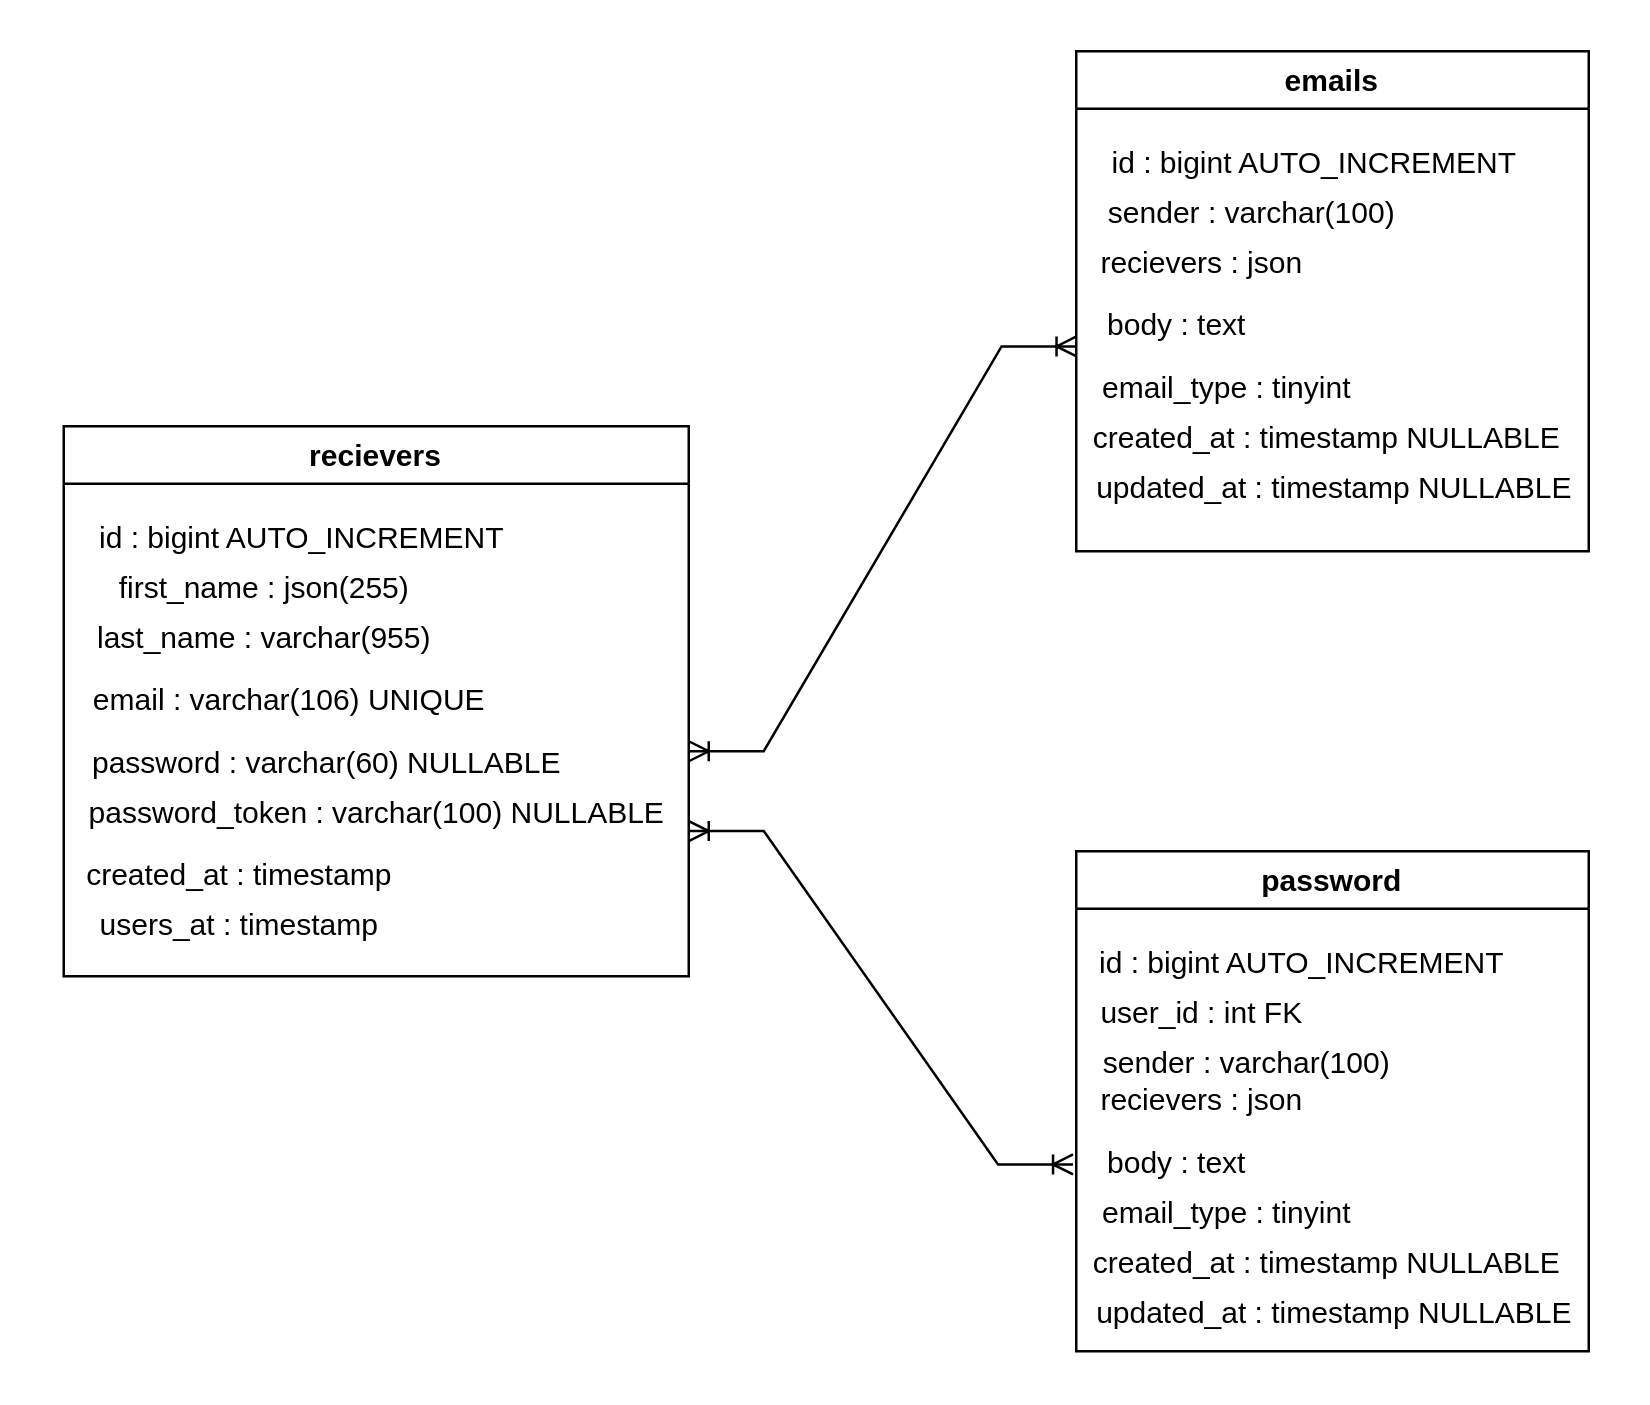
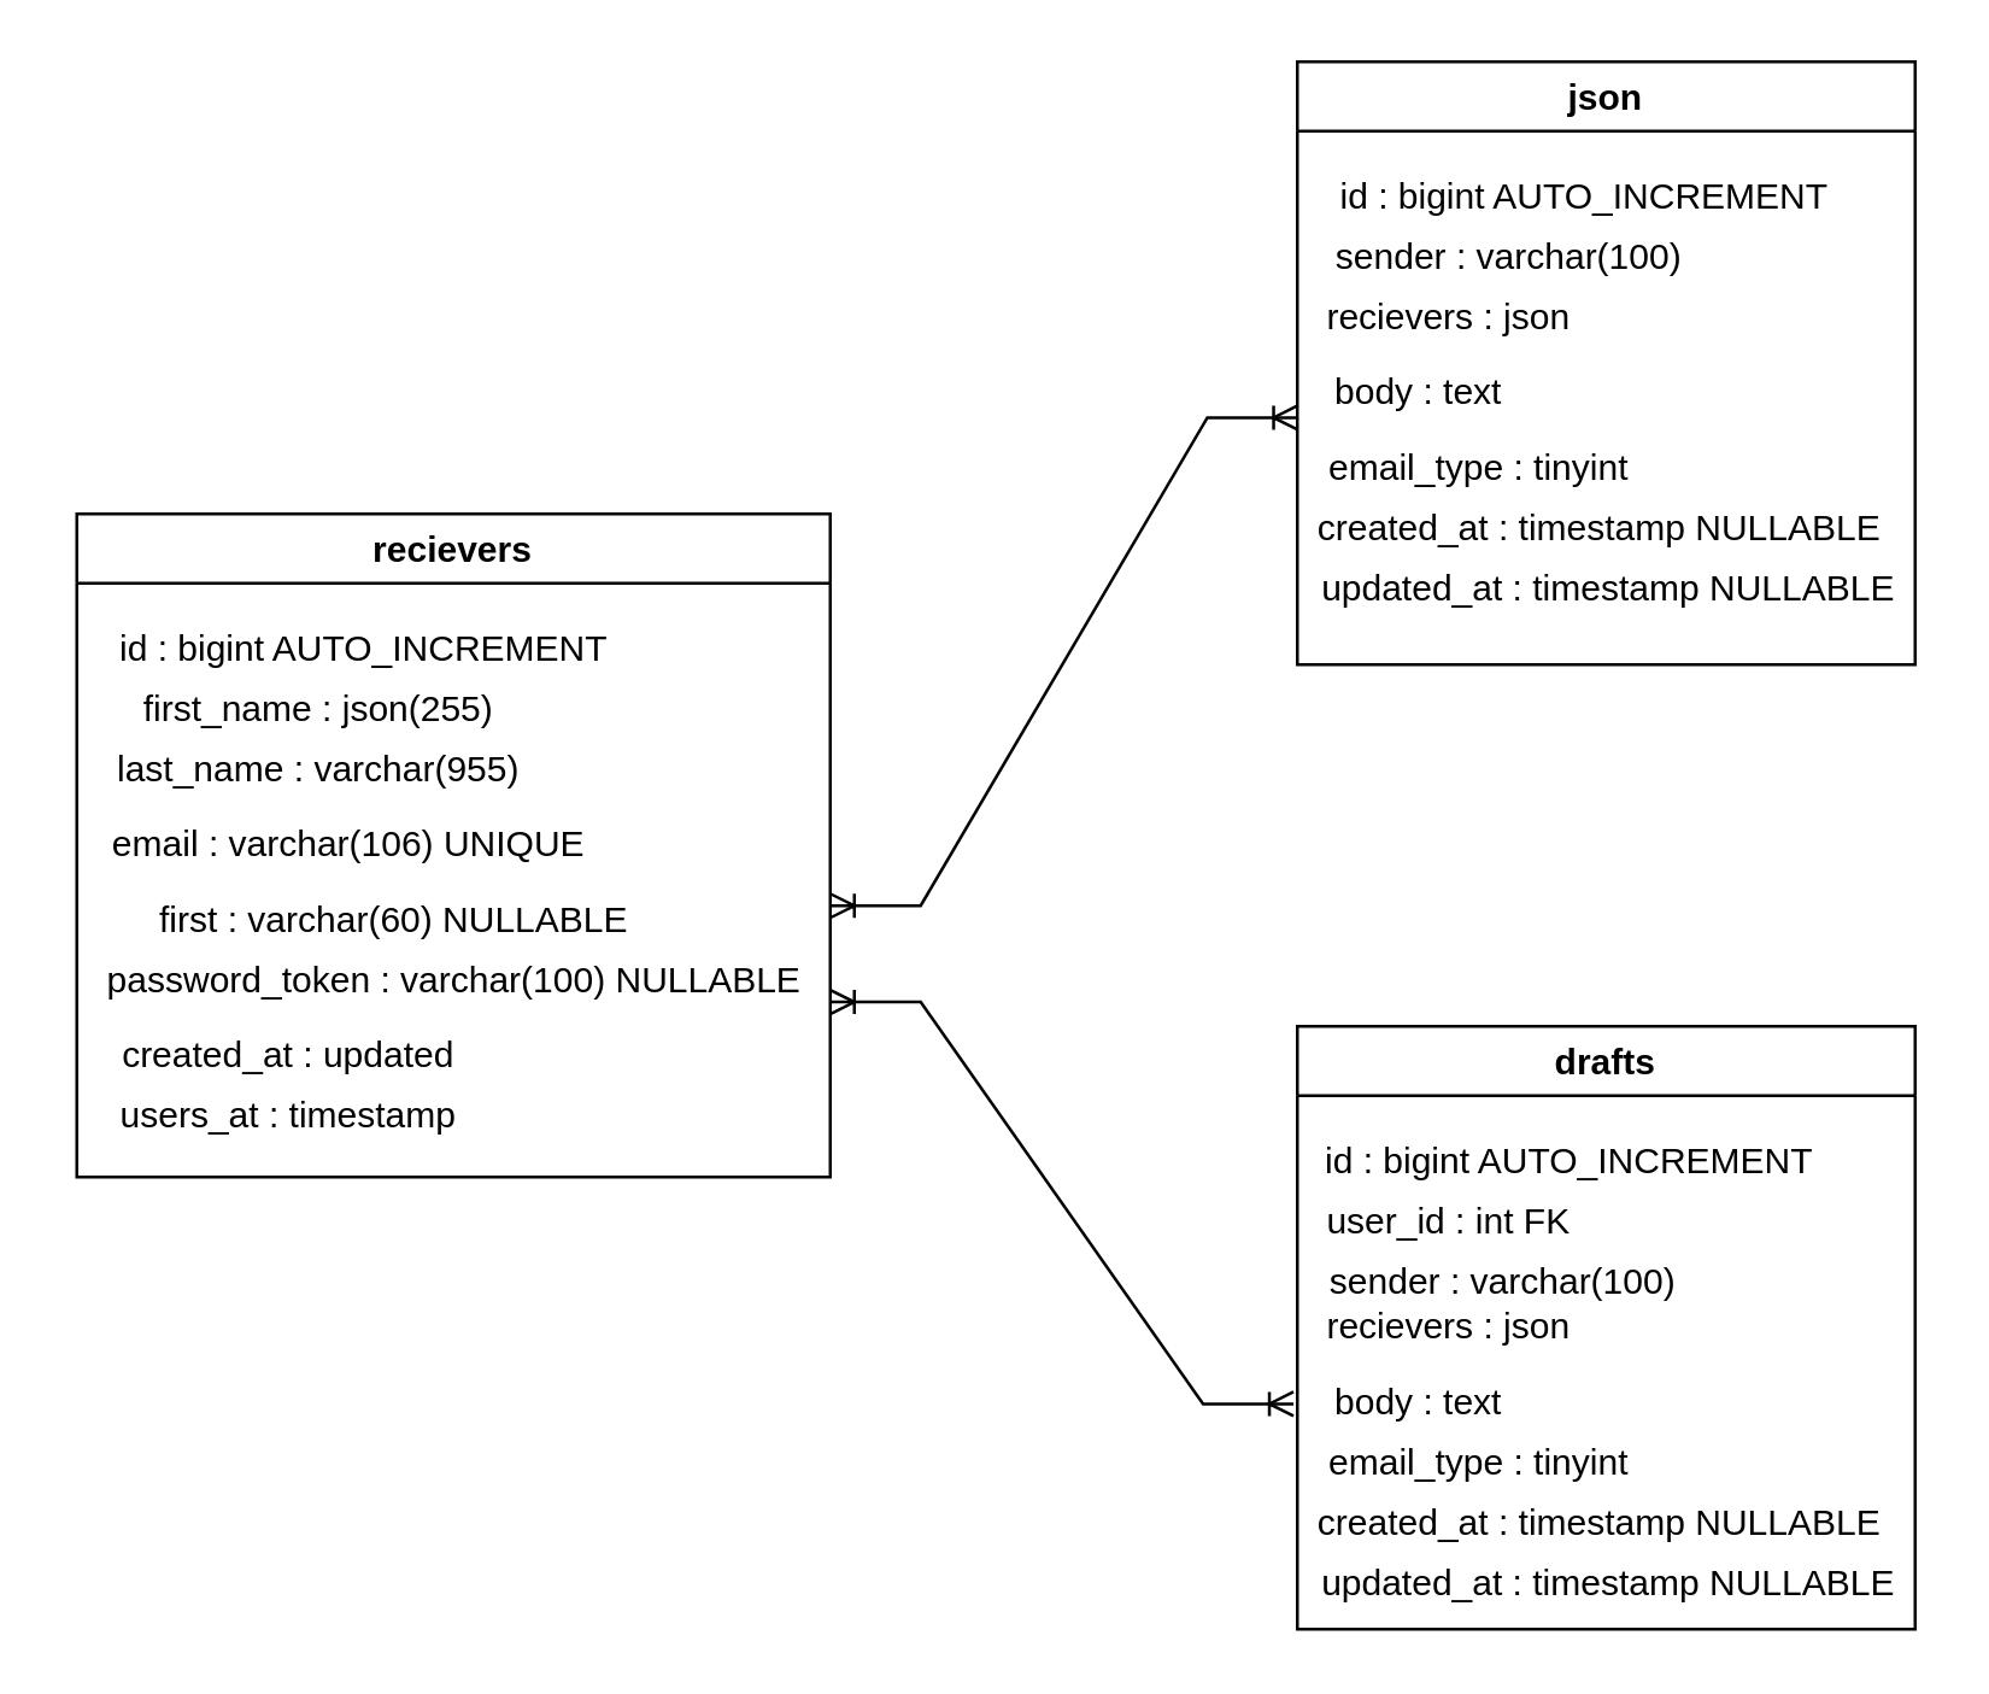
  <mxCell id="0" />
  <mxCell id="1" parent="0" />
  <mxCell id="2" value="recievers" style="swimlane;" vertex="1" parent="1"><mxGeometry x="25" y="170" width="250" height="220" as="geometry"><mxRectangle x="160" y="360" width="100" height="30" as="alternateBounds" /></mxGeometry></mxCell>
  <mxCell id="3" value="id : bigint AUTO_INCREMENT" style="text;html=1;align=center;verticalAlign=middle;resizable=0;points=[];autosize=1;strokeColor=none;fillColor=none;" vertex="1" parent="2"><mxGeometry y="30" width="190" height="30" as="geometry" /></mxCell>
  <mxCell id="4" value="first_name : json(255)" style="text;html=1;align=center;verticalAlign=middle;resizable=0;points=[];autosize=1;strokeColor=none;fillColor=none;" vertex="1" parent="2"><mxGeometry y="50" width="160" height="30" as="geometry" /></mxCell>
  <mxCell id="5" value="last_name : varchar(955)" style="text;html=1;align=center;verticalAlign=middle;resizable=0;points=[];autosize=1;strokeColor=none;fillColor=none;" vertex="1" parent="2"><mxGeometry y="70" width="160" height="30" as="geometry" /></mxCell>
  <mxCell id="6" value="email : varchar(106) UNIQUE" style="text;html=1;align=center;verticalAlign=middle;resizable=0;points=[];autosize=1;strokeColor=none;fillColor=none;" vertex="1" parent="2"><mxGeometry y="95" width="180" height="30" as="geometry" /></mxCell>
- <mxCell id="7" value="password : varchar(60) NULLABLE" style="text;html=1;align=center;verticalAlign=middle;resizable=0;points=[];autosize=1;strokeColor=none;fillColor=none;" vertex="1" parent="2"><mxGeometry y="120" width="210" height="30" as="geometry" /></mxCell>
+ <mxCell id="7" value="first : varchar(60) NULLABLE" style="text;html=1;align=center;verticalAlign=middle;resizable=0;points=[];autosize=1;strokeColor=none;fillColor=none;" vertex="1" parent="2"><mxGeometry y="120" width="210" height="30" as="geometry" /></mxCell>
  <mxCell id="8" value="password_token : varchar(100) NULLABLE" style="text;html=1;align=center;verticalAlign=middle;resizable=0;points=[];autosize=1;strokeColor=none;fillColor=none;" vertex="1" parent="2"><mxGeometry x="-5" y="140" width="260" height="30" as="geometry" /></mxCell>
- <mxCell id="9" value="created_at : timestamp" style="text;html=1;align=center;verticalAlign=middle;resizable=0;points=[];autosize=1;strokeColor=none;fillColor=none;" vertex="1" parent="2"><mxGeometry x="-5" y="165" width="150" height="30" as="geometry" /></mxCell>
+ <mxCell id="9" value="created_at : updated" style="text;html=1;align=center;verticalAlign=middle;resizable=0;points=[];autosize=1;strokeColor=none;fillColor=none;" vertex="1" parent="2"><mxGeometry x="-5" y="165" width="150" height="30" as="geometry" /></mxCell>
  <mxCell id="10" value="users_at : timestamp" style="text;html=1;align=center;verticalAlign=middle;resizable=0;points=[];autosize=1;strokeColor=none;fillColor=none;" vertex="1" parent="2"><mxGeometry x="-5" y="185" width="150" height="30" as="geometry" /></mxCell>
- <mxCell id="11" value="emails" style="swimlane;" vertex="1" parent="1"><mxGeometry x="430" y="20" width="205" height="200" as="geometry"><mxRectangle x="160" y="360" width="100" height="30" as="alternateBounds" /></mxGeometry></mxCell>
+ <mxCell id="11" value="json" style="swimlane;" vertex="1" parent="1"><mxGeometry x="430" y="20" width="205" height="200" as="geometry"><mxRectangle x="160" y="360" width="100" height="30" as="alternateBounds" /></mxGeometry></mxCell>
  <mxCell id="12" value="id : bigint AUTO_INCREMENT" style="text;html=1;align=center;verticalAlign=middle;resizable=0;points=[];autosize=1;strokeColor=none;fillColor=none;" vertex="1" parent="11"><mxGeometry y="30" width="190" height="30" as="geometry" /></mxCell>
  <mxCell id="13" value="sender : varchar(100)" style="text;html=1;align=center;verticalAlign=middle;resizable=0;points=[];autosize=1;strokeColor=none;fillColor=none;" vertex="1" parent="11"><mxGeometry y="50" width="140" height="30" as="geometry" /></mxCell>
  <mxCell id="14" value="recievers : json" style="text;html=1;align=center;verticalAlign=middle;resizable=0;points=[];autosize=1;strokeColor=none;fillColor=none;" vertex="1" parent="11"><mxGeometry y="70" width="100" height="30" as="geometry" /></mxCell>
  <mxCell id="15" value="body : text" style="text;html=1;align=center;verticalAlign=middle;resizable=0;points=[];autosize=1;strokeColor=none;fillColor=none;" vertex="1" parent="11"><mxGeometry y="95" width="80" height="30" as="geometry" /></mxCell>
  <mxCell id="16" value="email_type : tinyint" style="text;html=1;align=center;verticalAlign=middle;resizable=0;points=[];autosize=1;strokeColor=none;fillColor=none;" vertex="1" parent="11"><mxGeometry y="120" width="120" height="30" as="geometry" /></mxCell>
  <mxCell id="17" value="updated_at : timestamp NULLABLE" style="text;html=1;align=center;verticalAlign=middle;resizable=0;points=[];autosize=1;strokeColor=none;fillColor=none;" vertex="1" parent="11"><mxGeometry x="-2.5" y="160" width="210" height="30" as="geometry" /></mxCell>
  <mxCell id="18" value="created_at : timestamp NULLABLE" style="text;html=1;align=center;verticalAlign=middle;resizable=0;points=[];autosize=1;strokeColor=none;fillColor=none;" vertex="1" parent="11"><mxGeometry x="-5" y="140" width="210" height="30" as="geometry" /></mxCell>
- <mxCell id="19" value="password" style="swimlane;" vertex="1" parent="1"><mxGeometry x="430" y="340" width="205" height="200" as="geometry"><mxRectangle x="160" y="360" width="100" height="30" as="alternateBounds" /></mxGeometry></mxCell>
+ <mxCell id="19" value="drafts" style="swimlane;" vertex="1" parent="1"><mxGeometry x="430" y="340" width="205" height="200" as="geometry"><mxRectangle x="160" y="360" width="100" height="30" as="alternateBounds" /></mxGeometry></mxCell>
  <mxCell id="20" value="id : bigint AUTO_INCREMENT" style="text;html=1;align=center;verticalAlign=middle;resizable=0;points=[];autosize=1;strokeColor=none;fillColor=none;" vertex="1" parent="19"><mxGeometry x="-5" y="30" width="190" height="30" as="geometry" /></mxCell>
  <mxCell id="21" value="sender : varchar(100)" style="text;html=1;align=center;verticalAlign=middle;resizable=0;points=[];autosize=1;strokeColor=none;fillColor=none;" vertex="1" parent="19"><mxGeometry x="-2.5" y="70" width="140" height="30" as="geometry" /></mxCell>
  <mxCell id="22" value="recievers : json" style="text;html=1;align=center;verticalAlign=middle;resizable=0;points=[];autosize=1;strokeColor=none;fillColor=none;" vertex="1" parent="19"><mxGeometry y="85" width="100" height="30" as="geometry" /></mxCell>
  <mxCell id="23" value="body : text" style="text;html=1;align=center;verticalAlign=middle;resizable=0;points=[];autosize=1;strokeColor=none;fillColor=none;" vertex="1" parent="19"><mxGeometry y="110" width="80" height="30" as="geometry" /></mxCell>
  <mxCell id="24" value="email_type : tinyint" style="text;html=1;align=center;verticalAlign=middle;resizable=0;points=[];autosize=1;strokeColor=none;fillColor=none;" vertex="1" parent="19"><mxGeometry y="130" width="120" height="30" as="geometry" /></mxCell>
  <mxCell id="25" value="updated_at : timestamp NULLABLE" style="text;html=1;align=center;verticalAlign=middle;resizable=0;points=[];autosize=1;strokeColor=none;fillColor=none;" vertex="1" parent="19"><mxGeometry x="-2.5" y="170" width="210" height="30" as="geometry" /></mxCell>
  <mxCell id="26" value="created_at : timestamp NULLABLE" style="text;html=1;align=center;verticalAlign=middle;resizable=0;points=[];autosize=1;strokeColor=none;fillColor=none;" vertex="1" parent="19"><mxGeometry x="-5" y="150" width="210" height="30" as="geometry" /></mxCell>
  <mxCell id="27" value="user_id : int FK" style="text;html=1;align=center;verticalAlign=middle;resizable=0;points=[];autosize=1;strokeColor=none;fillColor=none;" vertex="1" parent="19"><mxGeometry y="50" width="100" height="30" as="geometry" /></mxCell>
  <mxCell id="28" value="" style="edgeStyle=entityRelationEdgeStyle;fontSize=12;html=1;endArrow=ERoneToMany;startArrow=ERoneToMany;rounded=0;entryX=0.001;entryY=-0.064;entryDx=0;entryDy=0;entryPerimeter=0;" edge="1" parent="1" target="16"><mxGeometry width="100" height="100" relative="1" as="geometry"><mxPoint x="275" y="300" as="sourcePoint" /><mxPoint x="375" y="200" as="targetPoint" /></mxGeometry></mxCell>
  <mxCell id="29" value="" style="edgeStyle=entityRelationEdgeStyle;fontSize=12;html=1;endArrow=ERoneToMany;startArrow=ERoneToMany;rounded=0;entryX=-0.016;entryY=0.509;entryDx=0;entryDy=0;entryPerimeter=0;" edge="1" parent="1" target="23"><mxGeometry width="100" height="100" relative="1" as="geometry"><mxPoint x="275" y="331.92" as="sourcePoint" /><mxPoint x="430.12" y="210" as="targetPoint" /></mxGeometry></mxCell>
